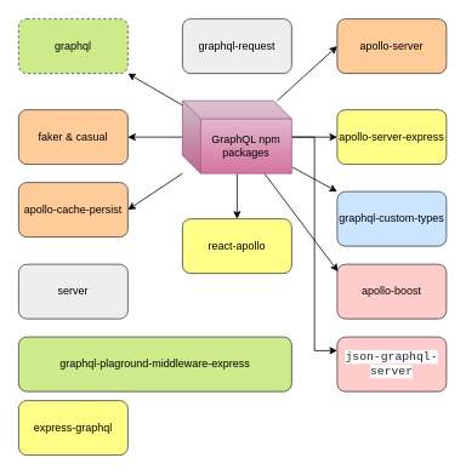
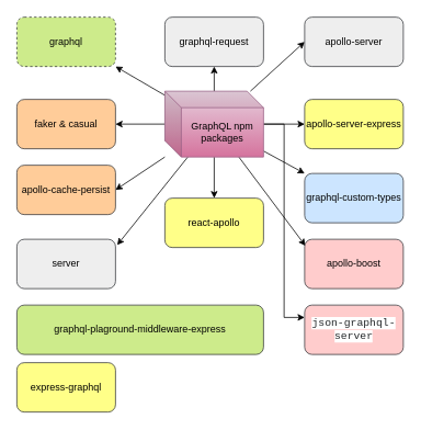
  <mxCell id="0" />
  <mxCell id="1" parent="0" />
+ <mxCell id="2" style="edgeStyle=none;rounded=0;orthogonalLoop=1;jettySize=auto;html=1;entryX=0.5;entryY=1;entryDx=0;entryDy=0;" parent="1" source="13" target="18" edge="1"><mxGeometry relative="1" as="geometry" /></mxCell>
  <mxCell id="3" style="edgeStyle=none;rounded=0;orthogonalLoop=1;jettySize=auto;html=1;entryX=0;entryY=0.5;entryDx=0;entryDy=0;" parent="1" source="13" target="17" edge="1"><mxGeometry relative="1" as="geometry" /></mxCell>
  <mxCell id="4" style="edgeStyle=none;rounded=0;orthogonalLoop=1;jettySize=auto;html=1;entryX=0;entryY=0.5;entryDx=0;entryDy=0;" parent="1" source="13" target="16" edge="1"><mxGeometry relative="1" as="geometry" /></mxCell>
  <mxCell id="5" style="edgeStyle=none;rounded=0;orthogonalLoop=1;jettySize=auto;html=1;entryX=0;entryY=0;entryDx=0;entryDy=0;" parent="1" source="13" target="20" edge="1"><mxGeometry relative="1" as="geometry" /></mxCell>
  <mxCell id="6" style="edgeStyle=none;rounded=0;orthogonalLoop=1;jettySize=auto;html=1;entryX=1;entryY=0.5;entryDx=0;entryDy=0;" parent="1" source="13" target="19" edge="1"><mxGeometry relative="1" as="geometry" /></mxCell>
  <mxCell id="7" style="edgeStyle=none;rounded=0;orthogonalLoop=1;jettySize=auto;html=1;entryX=1;entryY=1;entryDx=0;entryDy=0;" parent="1" source="13" target="14" edge="1"><mxGeometry relative="1" as="geometry" /></mxCell>
  <mxCell id="8" style="edgeStyle=none;rounded=0;orthogonalLoop=1;jettySize=auto;html=1;entryX=1;entryY=0.5;entryDx=0;entryDy=0;" parent="1" source="13" target="24" edge="1"><mxGeometry relative="1" as="geometry" /></mxCell>
  <mxCell id="9" style="edgeStyle=none;rounded=0;orthogonalLoop=1;jettySize=auto;html=1;entryX=0.5;entryY=0;entryDx=0;entryDy=0;" parent="1" source="13" target="21" edge="1"><mxGeometry relative="1" as="geometry" /></mxCell>
+ <mxCell id="10" style="edgeStyle=none;rounded=0;orthogonalLoop=1;jettySize=auto;html=1;entryX=1.017;entryY=0.117;entryDx=0;entryDy=0;entryPerimeter=0;" parent="1" source="13" target="22" edge="1"><mxGeometry relative="1" as="geometry" /></mxCell>
  <mxCell id="11" style="edgeStyle=none;rounded=0;orthogonalLoop=1;jettySize=auto;html=1;entryX=0.008;entryY=0.133;entryDx=0;entryDy=0;entryPerimeter=0;" parent="1" source="13" target="23" edge="1"><mxGeometry relative="1" as="geometry" /></mxCell>
  <mxCell id="12" style="edgeStyle=orthogonalEdgeStyle;rounded=0;orthogonalLoop=1;jettySize=auto;html=1;entryX=0;entryY=0.25;entryDx=0;entryDy=0;" parent="1" source="13" target="25" edge="1"><mxGeometry relative="1" as="geometry" /></mxCell>
  <mxCell id="13" value="GraphQL npm packages" style="shape=cube;whiteSpace=wrap;html=1;boundedLbl=1;backgroundOutline=1;darkOpacity=0.05;darkOpacity2=0.1;gradientColor=#d5739d;fillColor=#e6d0de;strokeColor=#996185;" parent="1" vertex="1"><mxGeometry x="200" y="110" width="120" height="80" as="geometry" /></mxCell>
  <mxCell id="14" value="graphql" style="rounded=1;whiteSpace=wrap;html=1;fillColor=#cdeb8b;strokeColor=#36393d;dashed=1;" parent="1" vertex="1"><mxGeometry x="20" y="20" width="120" height="60" as="geometry" /></mxCell>
  <mxCell id="15" value="graphql-plaground-middleware-express" style="rounded=1;whiteSpace=wrap;html=1;fillColor=#cdeb8b;strokeColor=#36393d;" parent="1" vertex="1"><mxGeometry x="20" y="370" width="300" height="60" as="geometry" /></mxCell>
  <mxCell id="16" value="apollo-server-express" style="rounded=1;whiteSpace=wrap;html=1;fillColor=#ffff88;strokeColor=#36393d;" parent="1" vertex="1"><mxGeometry x="370" y="120" width="120" height="60" as="geometry" /></mxCell>
- <mxCell id="17" value="apollo-server" style="rounded=1;whiteSpace=wrap;html=1;fillColor=#ffcc99;strokeColor=#36393d;" parent="1" vertex="1"><mxGeometry x="370" y="20" width="120" height="60" as="geometry" /></mxCell>
+ <mxCell id="17" value="apollo-server" style="rounded=1;whiteSpace=wrap;html=1;fillColor=#eeeeee;strokeColor=#36393d;" parent="1" vertex="1"><mxGeometry x="370" y="20" width="120" height="60" as="geometry" /></mxCell>
  <mxCell id="18" value="graphql-request" style="rounded=1;whiteSpace=wrap;html=1;fillColor=#eeeeee;strokeColor=#36393d;" parent="1" vertex="1"><mxGeometry x="200" y="20" width="120" height="60" as="geometry" /></mxCell>
  <mxCell id="19" value="faker &amp;amp; casual" style="rounded=1;whiteSpace=wrap;html=1;fillColor=#ffcc99;strokeColor=#36393d;" parent="1" vertex="1"><mxGeometry x="20" y="120" width="120" height="60" as="geometry" /></mxCell>
  <mxCell id="20" value="graphql-custom-types" style="rounded=1;whiteSpace=wrap;html=1;fillColor=#cce5ff;strokeColor=#36393d;" parent="1" vertex="1"><mxGeometry x="370" y="210" width="120" height="60" as="geometry" /></mxCell>
  <mxCell id="21" value="react-apollo" style="rounded=1;whiteSpace=wrap;html=1;fillColor=#ffff88;strokeColor=#36393d;" parent="1" vertex="1"><mxGeometry x="200" y="240" width="120" height="60" as="geometry" /></mxCell>
  <mxCell id="22" value="server" style="rounded=1;whiteSpace=wrap;html=1;fillColor=#eeeeee;strokeColor=#36393d;" parent="1" vertex="1"><mxGeometry x="20" y="290" width="120" height="60" as="geometry" /></mxCell>
  <mxCell id="23" value="apollo-boost" style="rounded=1;whiteSpace=wrap;html=1;fillColor=#ffcccc;strokeColor=#36393d;" parent="1" vertex="1"><mxGeometry x="370" y="290" width="120" height="60" as="geometry" /></mxCell>
  <mxCell id="24" value="apollo-cache-persist" style="rounded=1;whiteSpace=wrap;html=1;fillColor=#ffcc99;strokeColor=#36393d;" parent="1" vertex="1"><mxGeometry x="20" y="200" width="120" height="60" as="geometry" /></mxCell>
  <mxCell id="25" value="&lt;span style=&quot;color: rgb(36 , 39 , 41) ; font-family: &amp;#34;consolas&amp;#34; , &amp;#34;menlo&amp;#34; , &amp;#34;monaco&amp;#34; , &amp;#34;lucida console&amp;#34; , &amp;#34;liberation mono&amp;#34; , &amp;#34;dejavu sans mono&amp;#34; , &amp;#34;bitstream vera sans mono&amp;#34; , &amp;#34;courier new&amp;#34; , monospace , sans-serif ; font-size: 13px ; text-align: left ; white-space: pre-wrap ; background-color: rgb(255 , 255 , 255)&quot;&gt;json-graphql-server&lt;/span&gt;" style="rounded=1;whiteSpace=wrap;html=1;fillColor=#ffcccc;strokeColor=#36393d;" parent="1" vertex="1"><mxGeometry x="370" y="370" width="120" height="60" as="geometry" /></mxCell>
  <mxCell id="26" value="express-graphql" style="rounded=1;whiteSpace=wrap;html=1;fillColor=#ffff88;strokeColor=#36393d;" vertex="1" parent="1"><mxGeometry x="20" y="440" width="120" height="60" as="geometry" /></mxCell>
